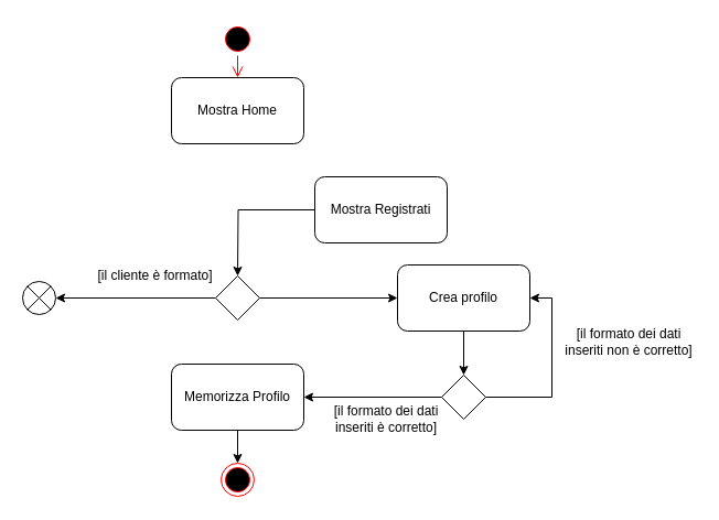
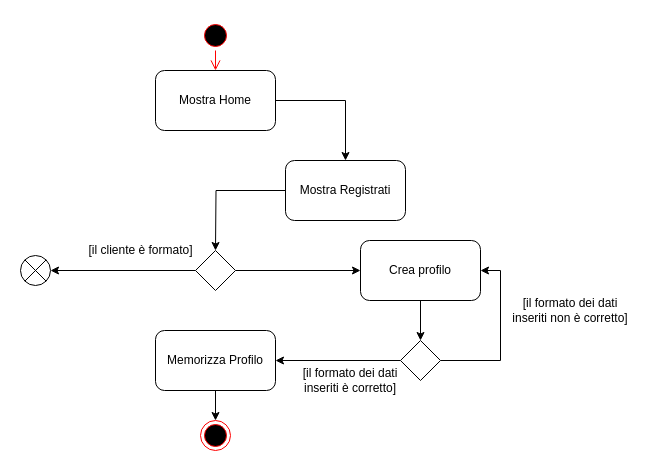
  <mxCell id="0" />
  <mxCell id="1" parent="0" />
  <mxCell id="2" value="" style="ellipse;html=1;shape=startState;fillColor=#000000;strokeColor=#ff0000;" vertex="1" parent="1"><mxGeometry x="200" y="20" width="30" height="30" as="geometry" /></mxCell>
  <mxCell id="3" value="" style="edgeStyle=orthogonalEdgeStyle;html=1;verticalAlign=bottom;endArrow=open;endSize=8;strokeColor=#ff0000;" edge="1" source="2" parent="1" target="5"><mxGeometry relative="1" as="geometry"><mxPoint x="215" y="80" as="targetPoint" /></mxGeometry></mxCell>
+ <mxCell id="4" value="" style="edgeStyle=orthogonalEdgeStyle;rounded=0;orthogonalLoop=1;jettySize=auto;html=1;" edge="1" parent="1" source="5" target="7"><mxGeometry relative="1" as="geometry" /></mxCell>
  <mxCell id="5" value="Mostra Home" style="rounded=1;whiteSpace=wrap;html=1;" vertex="1" parent="1"><mxGeometry x="155" y="70" width="120" height="60" as="geometry" /></mxCell>
  <mxCell id="6" value="" style="edgeStyle=orthogonalEdgeStyle;rounded=0;orthogonalLoop=1;jettySize=auto;html=1;entryX=0.5;entryY=0;entryDx=0;entryDy=0;" edge="1" parent="1" source="7"><mxGeometry relative="1" as="geometry"><mxPoint x="215" y="250" as="targetPoint" /></mxGeometry></mxCell>
  <mxCell id="7" value="Mostra Registrati" style="rounded=1;whiteSpace=wrap;html=1;" vertex="1" parent="1"><mxGeometry x="285" y="160" width="120" height="60" as="geometry" /></mxCell>
  <mxCell id="8" value="" style="edgeStyle=orthogonalEdgeStyle;rounded=0;orthogonalLoop=1;jettySize=auto;html=1;entryX=0;entryY=0.5;entryDx=0;entryDy=0;" edge="1" parent="1" source="10" target="12"><mxGeometry relative="1" as="geometry"><mxPoint x="315" y="370" as="targetPoint" /></mxGeometry></mxCell>
  <mxCell id="9" value="" style="edgeStyle=orthogonalEdgeStyle;rounded=0;orthogonalLoop=1;jettySize=auto;html=1;" edge="1" parent="1" source="10" target="17"><mxGeometry relative="1" as="geometry"><mxPoint x="60" y="270" as="targetPoint" /></mxGeometry></mxCell>
  <mxCell id="10" value="" style="rhombus;whiteSpace=wrap;html=1;" vertex="1" parent="1"><mxGeometry x="195" y="250" width="40" height="40" as="geometry" /></mxCell>
  <mxCell id="11" value="" style="edgeStyle=orthogonalEdgeStyle;rounded=0;orthogonalLoop=1;jettySize=auto;html=1;" edge="1" parent="1" source="12" target="20"><mxGeometry relative="1" as="geometry"><mxPoint x="420" y="340" as="targetPoint" /></mxGeometry></mxCell>
  <mxCell id="12" value="Crea profilo" style="rounded=1;whiteSpace=wrap;html=1;" vertex="1" parent="1"><mxGeometry x="360" y="240" width="120" height="60" as="geometry" /></mxCell>
  <mxCell id="13" value="" style="edgeStyle=orthogonalEdgeStyle;rounded=0;orthogonalLoop=1;jettySize=auto;html=1;entryX=0.5;entryY=0;entryDx=0;entryDy=0;" edge="1" parent="1" source="14" target="15"><mxGeometry relative="1" as="geometry"><mxPoint x="590" y="370" as="targetPoint" /></mxGeometry></mxCell>
  <mxCell id="14" value="Memorizza Profilo" style="rounded=1;whiteSpace=wrap;html=1;" vertex="1" parent="1"><mxGeometry x="155" y="330" width="120" height="60" as="geometry" /></mxCell>
  <mxCell id="15" value="" style="ellipse;html=1;shape=endState;fillColor=#000000;strokeColor=#ff0000;" vertex="1" parent="1"><mxGeometry x="200" y="420" width="30" height="30" as="geometry" /></mxCell>
  <mxCell id="16" value="[il cliente è formato]" style="text;html=1;align=center;verticalAlign=middle;resizable=0;points=[];autosize=1;strokeColor=none;" vertex="1" parent="1"><mxGeometry x="75" y="240" width="130" height="20" as="geometry" /></mxCell>
  <mxCell id="17" value="" style="shape=sumEllipse;perimeter=ellipsePerimeter;whiteSpace=wrap;html=1;backgroundOutline=1;" vertex="1" parent="1"><mxGeometry x="20" y="255" width="30" height="30" as="geometry" /></mxCell>
  <mxCell id="18" value="" style="edgeStyle=orthogonalEdgeStyle;rounded=0;orthogonalLoop=1;jettySize=auto;html=1;entryX=1;entryY=0.5;entryDx=0;entryDy=0;" edge="1" parent="1" source="20" target="14"><mxGeometry relative="1" as="geometry"><mxPoint x="280" y="360" as="targetPoint" /></mxGeometry></mxCell>
  <mxCell id="19" value="" style="edgeStyle=orthogonalEdgeStyle;rounded=0;orthogonalLoop=1;jettySize=auto;html=1;entryX=1;entryY=0.5;entryDx=0;entryDy=0;" edge="1" parent="1" source="20" target="12"><mxGeometry relative="1" as="geometry"><mxPoint x="560" y="360" as="targetPoint" /><Array as="points"><mxPoint x="500" y="360" /><mxPoint x="500" y="270" /></Array></mxGeometry></mxCell>
  <mxCell id="20" value="" style="rhombus;whiteSpace=wrap;html=1;" vertex="1" parent="1"><mxGeometry x="400" y="340" width="40" height="40" as="geometry" /></mxCell>
  <mxCell id="21" value="[il formato dei dati inseriti è corretto]" style="text;html=1;strokeColor=none;fillColor=none;align=center;verticalAlign=middle;whiteSpace=wrap;rounded=0;" vertex="1" parent="1"><mxGeometry x="300" y="370" width="100" height="20" as="geometry" /></mxCell>
  <mxCell id="22" value="[il formato dei dati inseriti non è corretto]" style="text;html=1;strokeColor=none;fillColor=none;align=center;verticalAlign=middle;whiteSpace=wrap;rounded=0;" vertex="1" parent="1"><mxGeometry x="510" y="300" width="120" height="20" as="geometry" /></mxCell>
